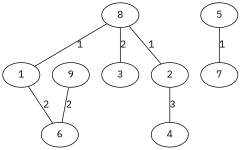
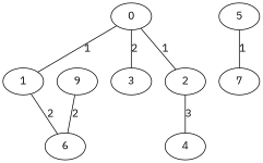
  graph {
    fontname="IBM Plex Sans"
    node [fontname="IBM Plex Sans"]
    edge [fontname="IBM Plex Sans"]
-   0 [label=8]
+   0
    1
    2
    3
    6
    4
    5
    7
    9
    0 -- 1 [label=1]
    0 -- 2 [label=1]
    0 -- 3 [label=2]
    1 -- 6 [label=2]
    2 -- 4 [label=3]
    5 -- 7 [label=1]
    9 -- 6 [label=2]
  }
